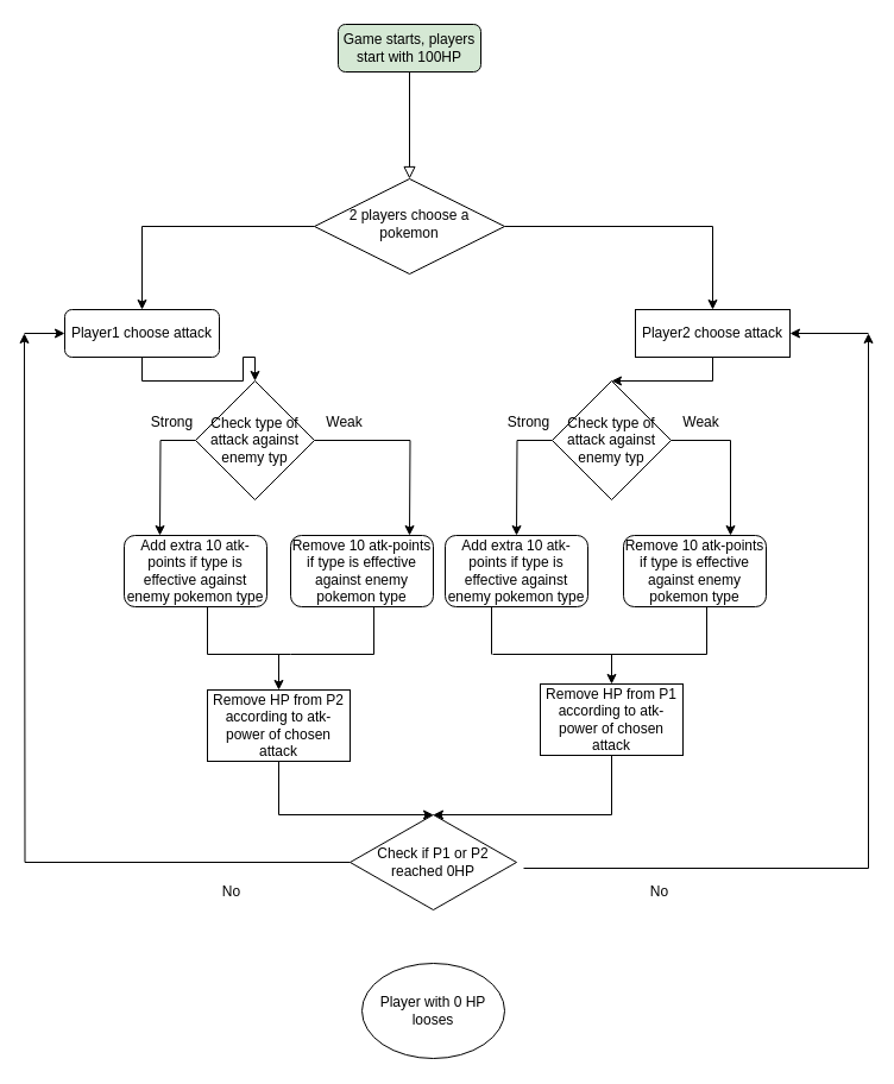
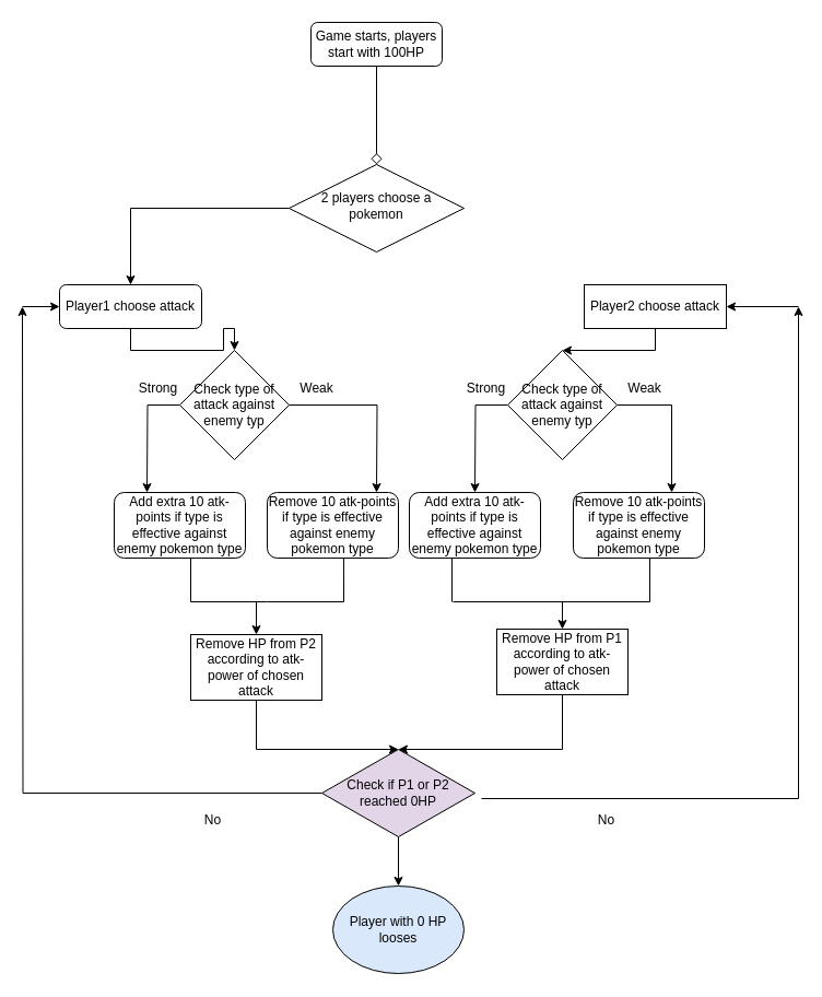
  <mxCell id="0" />
  <mxCell id="1" parent="0" />
- <mxCell id="2" value="" style="rounded=0;html=1;jettySize=auto;orthogonalLoop=1;fontSize=11;endArrow=block;endFill=0;endSize=8;strokeWidth=1;shadow=0;labelBackgroundColor=none;edgeStyle=orthogonalEdgeStyle;" parent="1" source="3" target="6" edge="1"><mxGeometry relative="1" as="geometry" /></mxCell>
- <mxCell id="3" value="Game starts, players start with 100HP" style="rounded=1;whiteSpace=wrap;html=1;fontSize=12;glass=0;strokeWidth=1;shadow=0;fillColor=#d5e8d4;" parent="1" vertex="1"><mxGeometry x="284" y="20" width="120" height="40" as="geometry" /></mxCell>
+ <mxCell id="2" value="" style="rounded=0;html=1;jettySize=auto;orthogonalLoop=1;fontSize=11;endArrow=diamond;endFill=0;endSize=8;strokeWidth=1;shadow=0;labelBackgroundColor=none;edgeStyle=orthogonalEdgeStyle;" parent="1" source="3" target="6" edge="1"><mxGeometry relative="1" as="geometry" /></mxCell>
+ <mxCell id="3" value="Game starts, players start with 100HP" style="rounded=1;whiteSpace=wrap;html=1;fontSize=12;glass=0;strokeWidth=1;shadow=0;" parent="1" vertex="1"><mxGeometry x="284" y="20" width="120" height="40" as="geometry" /></mxCell>
  <mxCell id="4" style="edgeStyle=orthogonalEdgeStyle;rounded=0;orthogonalLoop=1;jettySize=auto;html=1;exitX=0;exitY=0.5;exitDx=0;exitDy=0;entryX=0.5;entryY=0;entryDx=0;entryDy=0;" edge="1" parent="1" source="6" target="10"><mxGeometry relative="1" as="geometry" /></mxCell>
- <mxCell id="5" style="edgeStyle=orthogonalEdgeStyle;rounded=0;orthogonalLoop=1;jettySize=auto;html=1;entryX=0.5;entryY=0;entryDx=0;entryDy=0;" edge="1" parent="1" source="6" target="8"><mxGeometry relative="1" as="geometry" /></mxCell>
  <mxCell id="6" value="&lt;div&gt;2 players choose a pokemon&lt;/div&gt;" style="rhombus;whiteSpace=wrap;html=1;shadow=0;fontFamily=Helvetica;fontSize=12;align=center;strokeWidth=1;spacing=6;spacingTop=-4;" parent="1" vertex="1"><mxGeometry x="264" y="150" width="160" height="80" as="geometry" /></mxCell>
  <mxCell id="7" style="edgeStyle=orthogonalEdgeStyle;rounded=0;orthogonalLoop=1;jettySize=auto;html=1;entryX=0.5;entryY=0;entryDx=0;entryDy=0;" edge="1" parent="1" source="8" target="22"><mxGeometry relative="1" as="geometry" /></mxCell>
  <mxCell id="8" value="&lt;div&gt;Player2 choose attack&lt;/div&gt;" style="whiteSpace=wrap;html=1;fontSize=12;glass=0;strokeWidth=1;shadow=0;rounded=0;" parent="1" vertex="1"><mxGeometry x="534" y="260" width="130" height="40" as="geometry" /></mxCell>
  <mxCell id="9" style="edgeStyle=orthogonalEdgeStyle;rounded=0;orthogonalLoop=1;jettySize=auto;html=1;" edge="1" parent="1" source="10" target="19"><mxGeometry relative="1" as="geometry" /></mxCell>
  <mxCell id="10" value="Player1 choose attack" style="rounded=1;whiteSpace=wrap;html=1;fontSize=12;glass=0;strokeWidth=1;shadow=0;" parent="1" vertex="1"><mxGeometry x="54" y="260" width="130" height="40" as="geometry" /></mxCell>
  <mxCell id="11" value="Add extra 10 atk-points if type is effective against enemy pokemon type" style="rounded=1;whiteSpace=wrap;html=1;" vertex="1" parent="1"><mxGeometry x="104" y="450" width="120" height="60" as="geometry" /></mxCell>
  <mxCell id="12" style="edgeStyle=orthogonalEdgeStyle;rounded=0;orthogonalLoop=1;jettySize=auto;html=1;" edge="1" parent="1" source="14"><mxGeometry relative="1" as="geometry"><mxPoint x="20" y="280" as="targetPoint" /></mxGeometry></mxCell>
- <mxCell id="14" value="&lt;div&gt;Check if P1 or P2 reached 0HP&lt;/div&gt;" style="rhombus;whiteSpace=wrap;html=1;" vertex="1" parent="1"><mxGeometry x="294" y="685" width="140" height="80" as="geometry" /></mxCell>
+ <mxCell id="13" style="edgeStyle=orthogonalEdgeStyle;rounded=0;orthogonalLoop=1;jettySize=auto;html=1;entryX=0.5;entryY=0;entryDx=0;entryDy=0;" edge="1" parent="1" source="14" target="42"><mxGeometry relative="1" as="geometry" /></mxCell>
+ <mxCell id="14" value="&lt;div&gt;Check if P1 or P2 reached 0HP&lt;/div&gt;" style="rhombus;whiteSpace=wrap;html=1;fillColor=#e1d5e7;" vertex="1" parent="1"><mxGeometry x="294" y="685" width="140" height="80" as="geometry" /></mxCell>
  <mxCell id="15" value="No" style="text;html=1;align=center;verticalAlign=middle;resizable=0;points=[];autosize=1;strokeColor=none;fillColor=none;" vertex="1" parent="1"><mxGeometry x="534" y="735" width="40" height="30" as="geometry" /></mxCell>
  <mxCell id="16" value="No" style="text;html=1;align=center;verticalAlign=middle;resizable=0;points=[];autosize=1;strokeColor=none;fillColor=none;" vertex="1" parent="1"><mxGeometry x="174" y="735" width="40" height="30" as="geometry" /></mxCell>
  <mxCell id="17" style="edgeStyle=orthogonalEdgeStyle;rounded=0;orthogonalLoop=1;jettySize=auto;html=1;" edge="1" parent="1" source="19"><mxGeometry relative="1" as="geometry"><mxPoint x="344" y="450" as="targetPoint" /></mxGeometry></mxCell>
  <mxCell id="18" style="edgeStyle=orthogonalEdgeStyle;rounded=0;orthogonalLoop=1;jettySize=auto;html=1;" edge="1" parent="1" source="19"><mxGeometry relative="1" as="geometry"><mxPoint x="134" y="450" as="targetPoint" /></mxGeometry></mxCell>
  <mxCell id="19" value="Check type of attack against enemy typ" style="rhombus;whiteSpace=wrap;html=1;" vertex="1" parent="1"><mxGeometry x="164" y="320" width="100" height="100" as="geometry" /></mxCell>
  <mxCell id="20" style="edgeStyle=orthogonalEdgeStyle;rounded=0;orthogonalLoop=1;jettySize=auto;html=1;" edge="1" parent="1" source="22"><mxGeometry relative="1" as="geometry"><mxPoint x="434" y="450" as="targetPoint" /></mxGeometry></mxCell>
  <mxCell id="21" style="edgeStyle=orthogonalEdgeStyle;rounded=0;orthogonalLoop=1;jettySize=auto;html=1;entryX=0.75;entryY=0;entryDx=0;entryDy=0;entryPerimeter=0;" edge="1" parent="1" source="22" target="24"><mxGeometry relative="1" as="geometry"><mxPoint x="614" y="440" as="targetPoint" /><Array as="points"><mxPoint x="614" y="370" /></Array></mxGeometry></mxCell>
  <mxCell id="22" value="Check type of attack against enemy typ" style="rhombus;whiteSpace=wrap;html=1;" vertex="1" parent="1"><mxGeometry x="464" y="320" width="100" height="100" as="geometry" /></mxCell>
  <mxCell id="23" value="Add extra 10 atk-points if type is effective against enemy pokemon type" style="rounded=1;whiteSpace=wrap;html=1;" vertex="1" parent="1"><mxGeometry x="374" y="450" width="120" height="60" as="geometry" /></mxCell>
  <mxCell id="24" value="Remove 10 atk-points if type is effective against enemy pokemon type" style="rounded=1;whiteSpace=wrap;html=1;" vertex="1" parent="1"><mxGeometry x="524" y="450" width="120" height="60" as="geometry" /></mxCell>
  <mxCell id="25" value="Remove 10 atk-points if type is effective against enemy pokemon type" style="rounded=1;whiteSpace=wrap;html=1;" vertex="1" parent="1"><mxGeometry x="244" y="450" width="120" height="60" as="geometry" /></mxCell>
  <mxCell id="26" value="Weak" style="text;html=1;align=center;verticalAlign=middle;resizable=0;points=[];autosize=1;strokeColor=none;fillColor=none;" vertex="1" parent="1"><mxGeometry x="264" y="340" width="50" height="30" as="geometry" /></mxCell>
  <mxCell id="27" value="Strong" style="text;html=1;align=center;verticalAlign=middle;resizable=0;points=[];autosize=1;strokeColor=none;fillColor=none;" vertex="1" parent="1"><mxGeometry x="414" y="340" width="60" height="30" as="geometry" /></mxCell>
  <mxCell id="28" value="Weak" style="text;html=1;align=center;verticalAlign=middle;resizable=0;points=[];autosize=1;strokeColor=none;fillColor=none;" vertex="1" parent="1"><mxGeometry x="564" y="340" width="50" height="30" as="geometry" /></mxCell>
  <mxCell id="29" value="Strong" style="text;html=1;align=center;verticalAlign=middle;resizable=0;points=[];autosize=1;strokeColor=none;fillColor=none;" vertex="1" parent="1"><mxGeometry x="114" y="340" width="60" height="30" as="geometry" /></mxCell>
  <mxCell id="30" value="" style="endArrow=none;html=1;rounded=0;" edge="1" parent="1"><mxGeometry width="50" height="50" relative="1" as="geometry"><mxPoint x="174" y="550" as="sourcePoint" /><mxPoint x="174" y="510" as="targetPoint" /></mxGeometry></mxCell>
  <mxCell id="31" value="" style="endArrow=none;html=1;rounded=0;" edge="1" parent="1"><mxGeometry width="50" height="50" relative="1" as="geometry"><mxPoint x="594" y="550" as="sourcePoint" /><mxPoint x="594" y="510" as="targetPoint" /></mxGeometry></mxCell>
  <mxCell id="32" value="" style="endArrow=none;html=1;rounded=0;entryX=0.583;entryY=1;entryDx=0;entryDy=0;entryPerimeter=0;" edge="1" parent="1" target="25"><mxGeometry width="50" height="50" relative="1" as="geometry"><mxPoint x="314" y="550" as="sourcePoint" /><mxPoint x="324" y="525" as="targetPoint" /></mxGeometry></mxCell>
  <mxCell id="33" value="" style="endArrow=none;html=1;rounded=0;" edge="1" parent="1"><mxGeometry width="50" height="50" relative="1" as="geometry"><mxPoint x="174" y="550" as="sourcePoint" /><mxPoint x="314" y="550" as="targetPoint" /><Array as="points"><mxPoint x="244" y="550" /></Array></mxGeometry></mxCell>
  <mxCell id="34" value="" style="endArrow=none;html=1;rounded=0;" edge="1" parent="1"><mxGeometry width="50" height="50" relative="1" as="geometry"><mxPoint x="413" y="550" as="sourcePoint" /><mxPoint x="413" y="510" as="targetPoint" /></mxGeometry></mxCell>
  <mxCell id="35" value="" style="endArrow=none;html=1;rounded=0;" edge="1" parent="1"><mxGeometry width="50" height="50" relative="1" as="geometry"><mxPoint x="414" y="550" as="sourcePoint" /><mxPoint x="594" y="550" as="targetPoint" /></mxGeometry></mxCell>
  <mxCell id="36" value="Remove HP from P2 according to atk-power of chosen attack" style="rounded=0;whiteSpace=wrap;html=1;" vertex="1" parent="1"><mxGeometry x="174" y="580" width="120" height="60" as="geometry" /></mxCell>
  <mxCell id="37" value="Remove HP from P1 according to atk-power of chosen attack" style="rounded=0;whiteSpace=wrap;html=1;" vertex="1" parent="1"><mxGeometry x="454" y="575" width="120" height="60" as="geometry" /></mxCell>
  <mxCell id="38" value="" style="endArrow=classic;html=1;rounded=0;entryX=0.5;entryY=0;entryDx=0;entryDy=0;" edge="1" parent="1" target="37"><mxGeometry width="50" height="50" relative="1" as="geometry"><mxPoint x="514" y="550" as="sourcePoint" /><mxPoint x="404" y="570" as="targetPoint" /></mxGeometry></mxCell>
  <mxCell id="39" value="" style="endArrow=classic;html=1;rounded=0;" edge="1" parent="1" target="36"><mxGeometry width="50" height="50" relative="1" as="geometry"><mxPoint x="234" y="550" as="sourcePoint" /><mxPoint x="404" y="570" as="targetPoint" /></mxGeometry></mxCell>
  <mxCell id="40" value="" style="endArrow=classic;html=1;rounded=0;exitX=0.5;exitY=1;exitDx=0;exitDy=0;entryX=0.5;entryY=0;entryDx=0;entryDy=0;" edge="1" parent="1" source="36" target="14"><mxGeometry width="50" height="50" relative="1" as="geometry"><mxPoint x="209" y="710" as="sourcePoint" /><mxPoint x="259" y="660" as="targetPoint" /><Array as="points"><mxPoint x="234" y="685" /></Array></mxGeometry></mxCell>
  <mxCell id="41" value="" style="endArrow=classic;html=1;rounded=0;exitX=0.5;exitY=1;exitDx=0;exitDy=0;entryX=0.5;entryY=0;entryDx=0;entryDy=0;" edge="1" parent="1" source="37" target="14"><mxGeometry width="50" height="50" relative="1" as="geometry"><mxPoint x="354" y="640" as="sourcePoint" /><mxPoint x="404" y="590" as="targetPoint" /><Array as="points"><mxPoint x="514" y="685" /></Array></mxGeometry></mxCell>
- <mxCell id="42" value="Player with 0 HP looses" style="ellipse;whiteSpace=wrap;html=1;" vertex="1" parent="1"><mxGeometry x="304" y="810" width="120" height="80" as="geometry" /></mxCell>
+ <mxCell id="42" value="Player with 0 HP looses" style="ellipse;whiteSpace=wrap;html=1;fillColor=#dae8fc;" vertex="1" parent="1"><mxGeometry x="304" y="810" width="120" height="80" as="geometry" /></mxCell>
  <mxCell id="43" value="" style="endArrow=classic;html=1;rounded=0;" edge="1" parent="1"><mxGeometry width="50" height="50" relative="1" as="geometry"><mxPoint x="440" y="730" as="sourcePoint" /><mxPoint x="730" y="280" as="targetPoint" /><Array as="points"><mxPoint x="730" y="730" /></Array></mxGeometry></mxCell>
  <mxCell id="44" value="" style="endArrow=classic;html=1;rounded=0;entryX=0;entryY=0.5;entryDx=0;entryDy=0;" edge="1" parent="1" target="10"><mxGeometry width="50" height="50" relative="1" as="geometry"><mxPoint x="20" y="280" as="sourcePoint" /><mxPoint x="370" y="340" as="targetPoint" /></mxGeometry></mxCell>
  <mxCell id="45" value="" style="endArrow=classic;html=1;rounded=0;entryX=1;entryY=0.5;entryDx=0;entryDy=0;" edge="1" parent="1" target="8"><mxGeometry width="50" height="50" relative="1" as="geometry"><mxPoint x="730" y="280" as="sourcePoint" /><mxPoint x="370" y="340" as="targetPoint" /></mxGeometry></mxCell>
